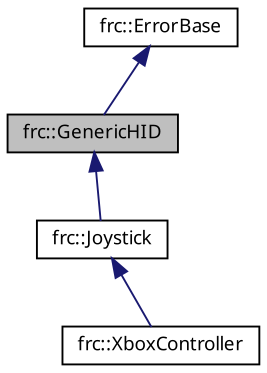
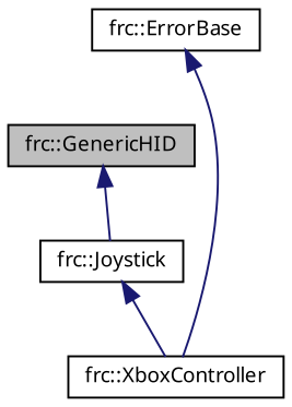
  digraph {
    fontname="Noto Sans"
    node [color=black fillcolor=white fontname="Noto Sans" fontsize=10 shape=record style=filled]
    edge [color=midnightblue dir=back fontname="Noto Sans" fontsize=10 labelfontname=Helvetica labelfontsize=10 style=solid]
    n1 [fillcolor=grey75 fontcolor=black height=0.2 label="frc::GenericHID" width=0.4]
    n2 [height=0.2 label="frc::Joystick" width=0.4]
    n3 [height=0.2 label="frc::XboxController" width=0.4]
    n4 [height=0.2 label="frc::ErrorBase" width=0.4]
    n1 -> n2
    n2 -> n3
-   n4 -> n1
+   n4 -> n3
  }
